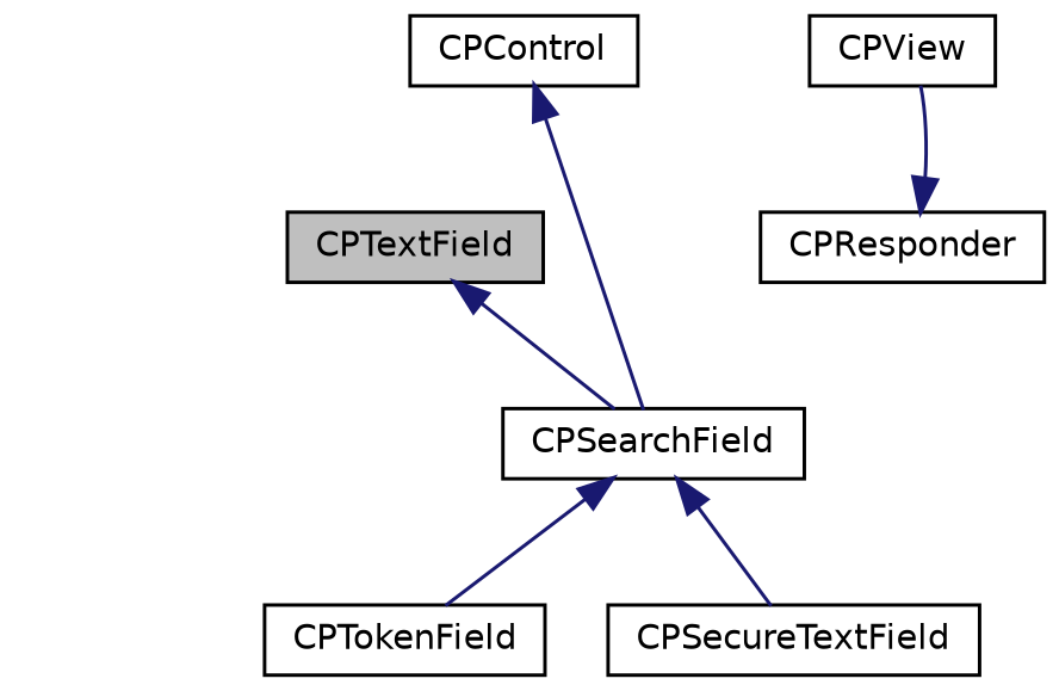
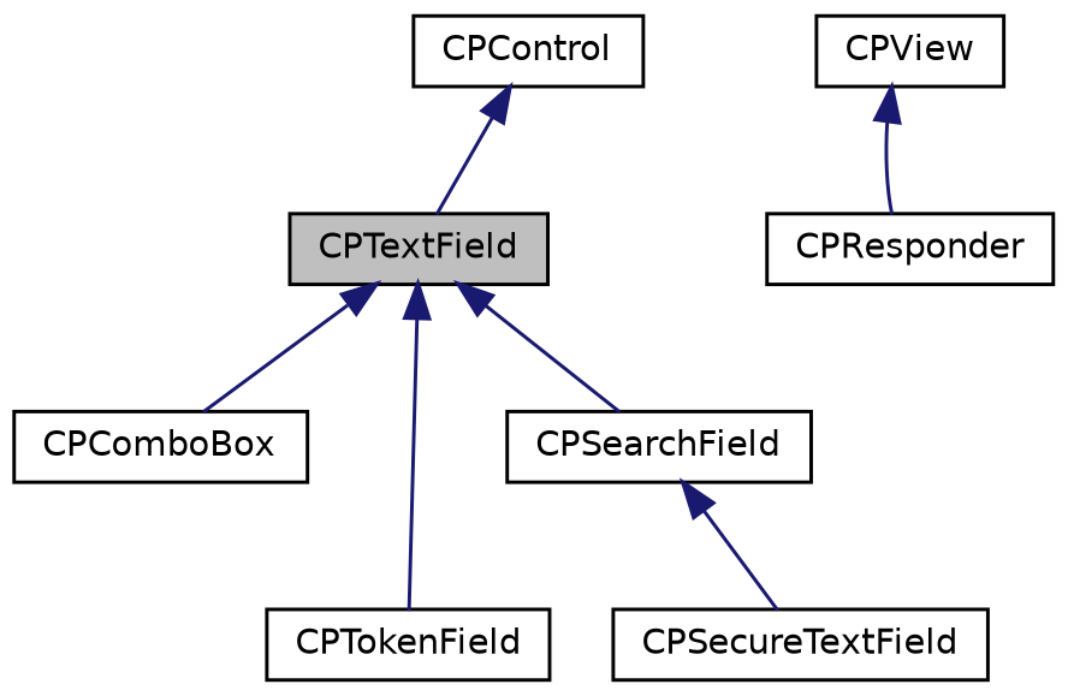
  digraph {
    node [color=black fillcolor=white fontname=Helvetica fontsize=10 shape=record style=filled]
    edge [color=midnightblue dir=back fontname=Helvetica fontsize=10 labelfontname=Helvetica labelfontsize=10 style=solid]
    n1 [fillcolor=grey75 fontcolor=black height=0.2 label=CPTextField width=0.4]
+   n2 [height=0.2 label=CPComboBox width=0.4]
    n3 [height=0.2 label=CPSearchField width=0.4]
    n4 [height=0.2 label=CPTokenField width=0.4]
    n5 [height=0.2 label=CPSecureTextField width=0.4]
    n6 [height=0.2 label=CPControl width=0.4]
    n7 [height=0.2 label=CPView width=0.4]
    n8 [height=0.2 label=CPResponder width=0.4]
+   n1 -> n2
    n1 -> n3
-   n3 -> n4
+   n1 -> n4
    n3 -> n5
-   n6 -> n3
-   n8 -> n7
+   n6 -> n1
+   n7 -> n8
  }
